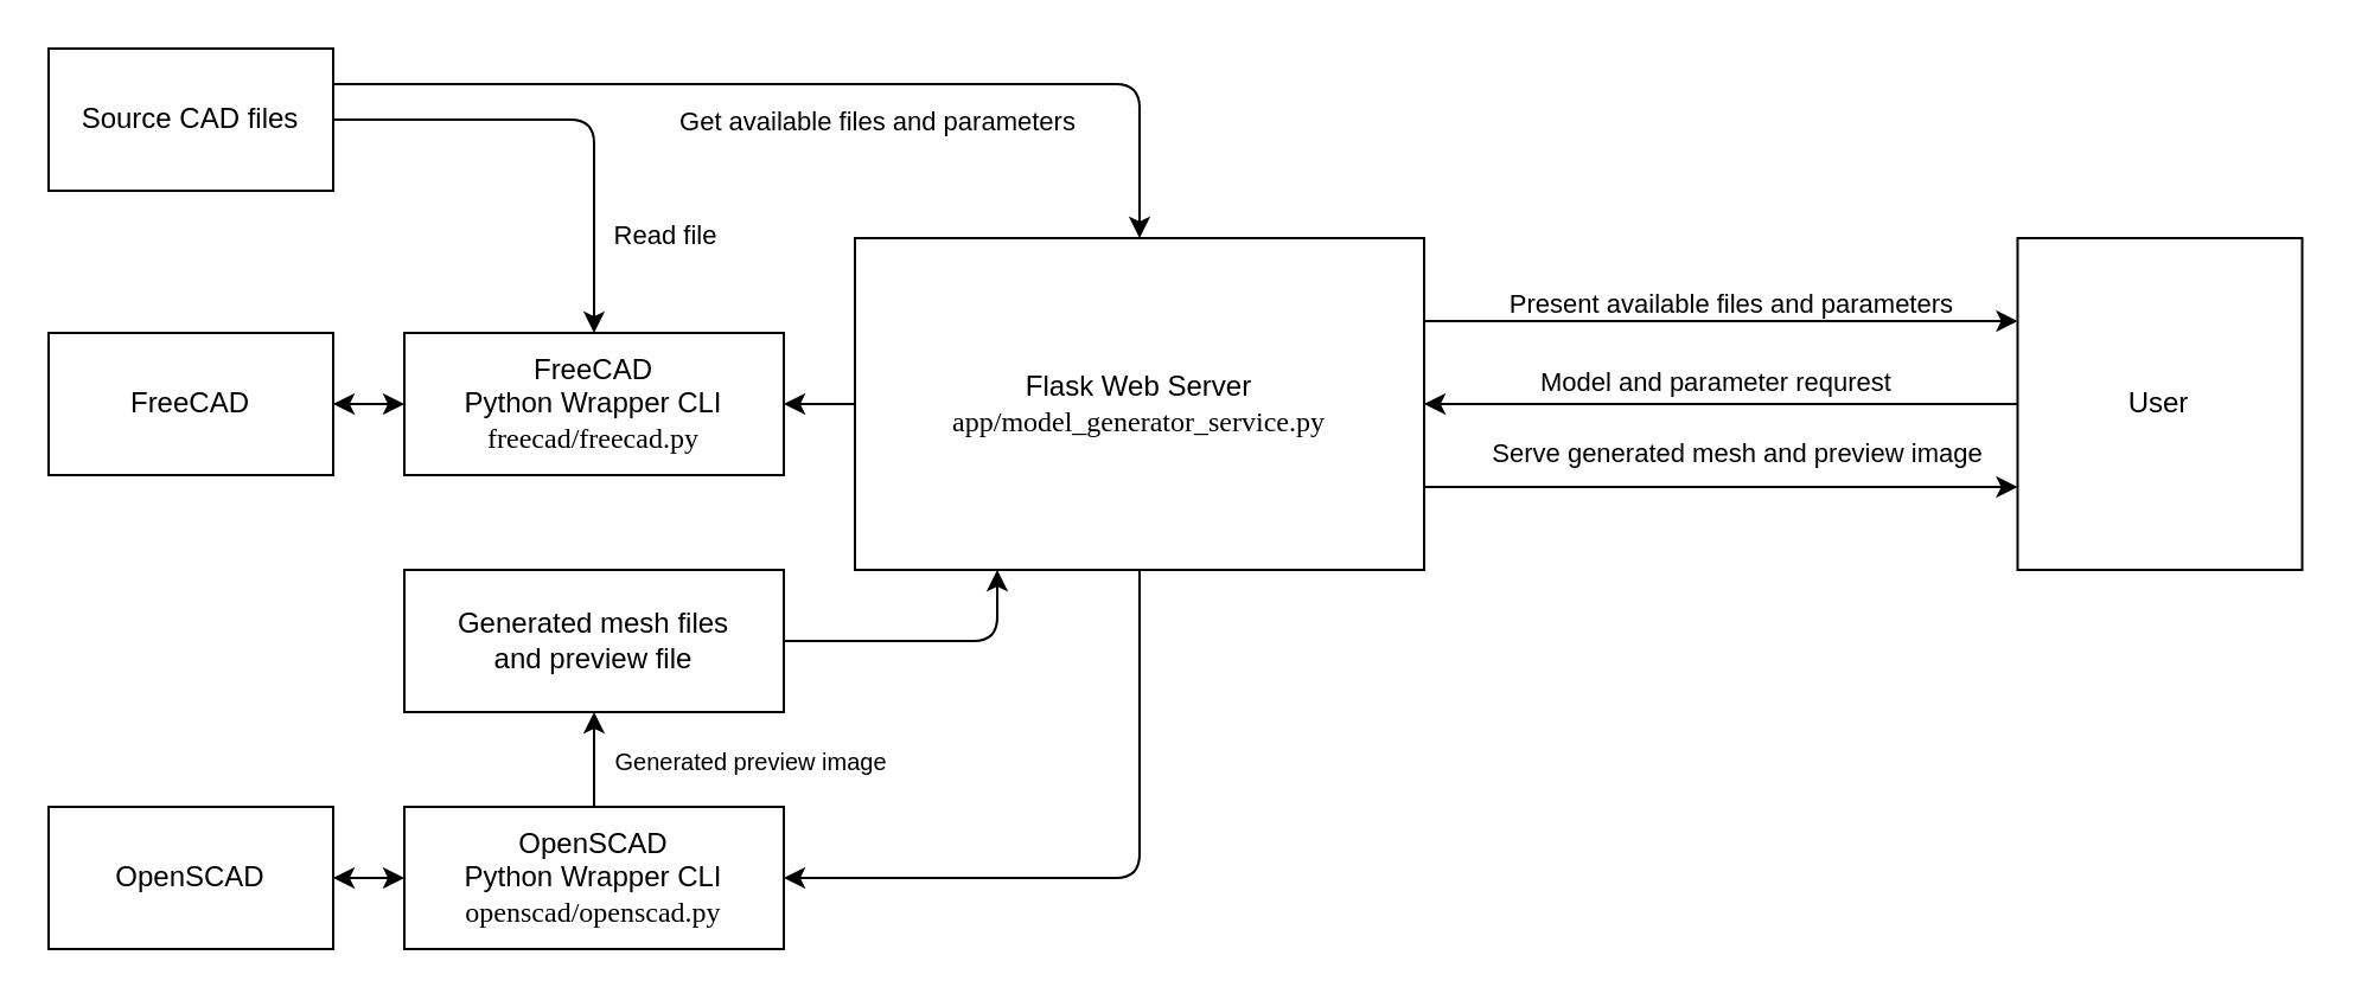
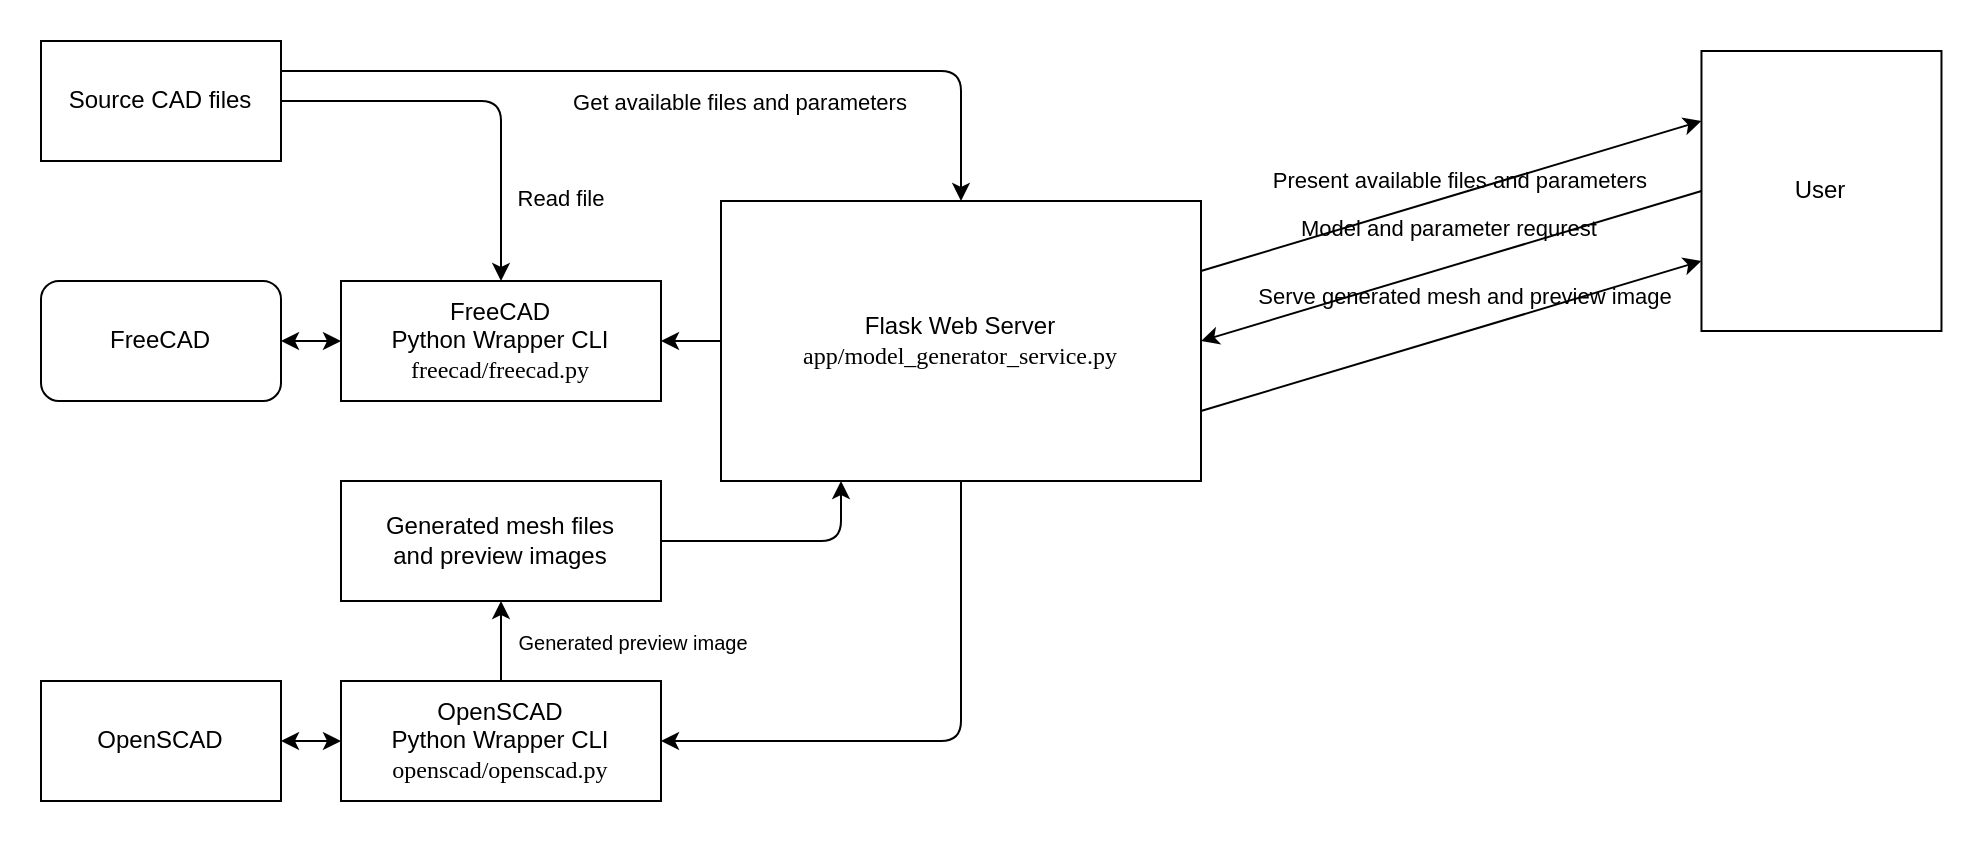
  <mxCell id="0" />
  <mxCell id="1" parent="0" />
- <mxCell id="2" value="FreeCAD" style="rounded=0;whiteSpace=wrap;html=1;labelBackgroundColor=none;fillColor=#FFFFFF;fontColor=#000000;strokeColor=#000000;" vertex="1" parent="1"><mxGeometry x="20" y="140" width="120" height="60" as="geometry" /></mxCell>
+ <mxCell id="2" value="FreeCAD" style="whiteSpace=wrap;html=1;labelBackgroundColor=none;fillColor=#FFFFFF;fontColor=#000000;strokeColor=#000000;rounded=1;" vertex="1" parent="1"><mxGeometry x="20" y="140" width="120" height="60" as="geometry" /></mxCell>
  <mxCell id="3" style="edgeStyle=none;html=1;exitX=0;exitY=0.5;exitDx=0;exitDy=0;entryX=1;entryY=0.5;entryDx=0;entryDy=0;startArrow=classic;startFill=1;labelBackgroundColor=none;fontColor=#000000;strokeColor=#000000;" edge="1" parent="1" source="4" target="2"><mxGeometry relative="1" as="geometry" /></mxCell>
  <mxCell id="4" value="FreeCAD&lt;br&gt;Python Wrapper CLI&lt;br&gt;&lt;font face=&quot;Lucida Console&quot;&gt;freecad/freecad.py&lt;/font&gt;" style="rounded=0;whiteSpace=wrap;html=1;labelBackgroundColor=none;fillColor=#FFFFFF;fontColor=#000000;strokeColor=#000000;" vertex="1" parent="1"><mxGeometry x="170" y="140" width="160" height="60" as="geometry" /></mxCell>
  <mxCell id="5" value="Source CAD files" style="rounded=0;whiteSpace=wrap;html=1;fillColor=#FFFFFF;labelBackgroundColor=none;fontColor=#000000;strokeColor=#000000;" vertex="1" parent="1"><mxGeometry x="20" y="20" width="120" height="60" as="geometry" /></mxCell>
  <mxCell id="6" value="" style="endArrow=classic;html=1;entryX=0.5;entryY=0;entryDx=0;entryDy=0;exitX=1;exitY=0.5;exitDx=0;exitDy=0;labelBackgroundColor=none;fontColor=#000000;strokeColor=#000000;" edge="1" parent="1" source="5" target="4"><mxGeometry width="50" height="50" relative="1" as="geometry"><mxPoint x="320" y="170" as="sourcePoint" /><mxPoint x="370" y="120" as="targetPoint" /><Array as="points"><mxPoint x="250" y="50" /></Array></mxGeometry></mxCell>
  <mxCell id="7" value="OpenSCAD" style="rounded=0;whiteSpace=wrap;html=1;labelBackgroundColor=none;fillColor=#FFFFFF;fontColor=#000000;strokeColor=#000000;" vertex="1" parent="1"><mxGeometry x="20" y="340" width="120" height="60" as="geometry" /></mxCell>
  <mxCell id="8" style="edgeStyle=none;html=1;exitX=0;exitY=0.5;exitDx=0;exitDy=0;entryX=1;entryY=0.5;entryDx=0;entryDy=0;startArrow=classic;startFill=1;labelBackgroundColor=none;fontColor=#000000;strokeColor=#000000;" edge="1" parent="1" source="11" target="7"><mxGeometry relative="1" as="geometry" /></mxCell>
  <mxCell id="9" style="edgeStyle=none;html=1;exitX=0.5;exitY=0;exitDx=0;exitDy=0;entryX=0.5;entryY=1;entryDx=0;entryDy=0;fontSize=11;startArrow=none;startFill=0;endArrow=classic;endFill=1;labelBackgroundColor=none;fontColor=#000000;strokeColor=#000000;" edge="1" parent="1" source="11" target="25"><mxGeometry relative="1" as="geometry" /></mxCell>
  <mxCell id="10" value="Generated preview image" style="edgeLabel;html=1;align=center;verticalAlign=middle;resizable=0;points=[];fontSize=10;fontFamily=Helvetica;fontColor=#000000;labelBackgroundColor=none;" vertex="1" connectable="0" parent="9"><mxGeometry x="0.594" y="2" relative="1" as="geometry"><mxPoint x="67" y="12" as="offset" /></mxGeometry></mxCell>
  <mxCell id="11" value="OpenSCAD&lt;br&gt;Python Wrapper CLI&lt;br&gt;&lt;font face=&quot;Lucida Console&quot;&gt;openscad/openscad.py&lt;/font&gt;" style="rounded=0;whiteSpace=wrap;html=1;labelBackgroundColor=none;fillColor=#FFFFFF;fontColor=#000000;strokeColor=#000000;" vertex="1" parent="1"><mxGeometry x="170" y="340" width="160" height="60" as="geometry" /></mxCell>
  <mxCell id="12" style="edgeStyle=none;html=1;exitX=0;exitY=0.5;exitDx=0;exitDy=0;entryX=1;entryY=0.5;entryDx=0;entryDy=0;labelBackgroundColor=none;strokeColor=#000000;" edge="1" parent="1" source="20" target="4"><mxGeometry relative="1" as="geometry" /></mxCell>
  <mxCell id="13" style="edgeStyle=none;html=1;exitX=0.5;exitY=1;exitDx=0;exitDy=0;entryX=1;entryY=0.5;entryDx=0;entryDy=0;labelBackgroundColor=none;fontColor=#000000;strokeColor=#000000;" edge="1" parent="1" source="20" target="11"><mxGeometry relative="1" as="geometry"><Array as="points"><mxPoint x="480" y="370" /></Array></mxGeometry></mxCell>
  <mxCell id="14" style="edgeStyle=none;html=1;exitX=1;exitY=0.25;exitDx=0;exitDy=0;entryX=0.5;entryY=0;entryDx=0;entryDy=0;fontSize=21;labelBackgroundColor=none;fontColor=#000000;strokeColor=#000000;" edge="1" parent="1" source="5" target="20"><mxGeometry relative="1" as="geometry"><Array as="points"><mxPoint x="480" y="35" /></Array></mxGeometry></mxCell>
  <mxCell id="15" value="Get available files and parameters&amp;nbsp;" style="edgeLabel;html=1;align=center;verticalAlign=middle;resizable=0;points=[];fontSize=11;labelBackgroundColor=none;fontColor=#000000;" vertex="1" connectable="0" parent="14"><mxGeometry x="0.168" y="-1" relative="1" as="geometry"><mxPoint x="-7" y="14" as="offset" /></mxGeometry></mxCell>
  <mxCell id="16" style="edgeStyle=none;html=1;exitX=0;exitY=0.5;exitDx=0;exitDy=0;fontSize=11;entryX=1;entryY=0.5;entryDx=0;entryDy=0;labelBackgroundColor=none;fontColor=#000000;strokeColor=#000000;" edge="1" parent="1" source="23" target="20"><mxGeometry relative="1" as="geometry" /></mxCell>
  <mxCell id="17" value="&lt;span style=&quot;font-family: Helvetica; font-size: 11px;&quot;&gt;Model and parameter requrest&lt;/span&gt;" style="edgeLabel;html=1;align=center;verticalAlign=middle;resizable=0;points=[];fontSize=10;fontFamily=Lucida Console;labelBackgroundColor=none;fontColor=#000000;" vertex="1" connectable="0" parent="16"><mxGeometry x="-0.233" y="2" relative="1" as="geometry"><mxPoint x="-32" y="-12" as="offset" /></mxGeometry></mxCell>
  <mxCell id="18" style="edgeStyle=none;html=1;exitX=1;exitY=0.75;exitDx=0;exitDy=0;entryX=0;entryY=0.75;entryDx=0;entryDy=0;fontSize=11;startArrow=none;startFill=0;endArrow=classic;endFill=1;labelBackgroundColor=none;fontColor=#000000;strokeColor=#000000;" edge="1" parent="1" source="20" target="23"><mxGeometry relative="1" as="geometry" /></mxCell>
  <mxCell id="19" value="&lt;span style=&quot;font-family: Helvetica; font-size: 11px;&quot;&gt;Serve generated mesh and preview image&lt;/span&gt;" style="edgeLabel;html=1;align=center;verticalAlign=middle;resizable=0;points=[];fontSize=10;fontFamily=Lucida Console;labelBackgroundColor=none;fontColor=#000000;" vertex="1" connectable="0" parent="18"><mxGeometry x="0.129" y="-3" relative="1" as="geometry"><mxPoint x="-10" y="-18" as="offset" /></mxGeometry></mxCell>
  <mxCell id="20" value="Flask Web Server&lt;br&gt;&lt;font face=&quot;Lucida Console&quot;&gt;app/model_generator_service.py&lt;/font&gt;" style="rounded=0;whiteSpace=wrap;html=1;labelBackgroundColor=none;fillColor=#FFFFFF;fontColor=#000000;strokeColor=#000000;" vertex="1" parent="1"><mxGeometry x="360" y="100" width="240" height="140" as="geometry" /></mxCell>
  <mxCell id="21" style="edgeStyle=none;html=1;fontSize=21;entryX=0;entryY=0.25;entryDx=0;entryDy=0;exitX=1;exitY=0.25;exitDx=0;exitDy=0;labelBackgroundColor=none;fontColor=#000000;strokeColor=#000000;" edge="1" parent="1" source="20" target="23"><mxGeometry relative="1" as="geometry"><mxPoint x="420" y="155" as="sourcePoint" /><mxPoint x="580" y="100" as="targetPoint" /></mxGeometry></mxCell>
  <mxCell id="22" value="&lt;span style=&quot;font-family: Helvetica; font-size: 11px;&quot;&gt;Present available files and parameters&amp;nbsp;&lt;/span&gt;" style="edgeLabel;html=1;align=center;verticalAlign=middle;resizable=0;points=[];fontSize=10;fontFamily=Lucida Console;labelBackgroundColor=none;fontColor=#000000;" vertex="1" connectable="0" parent="21"><mxGeometry relative="1" as="geometry"><mxPoint x="5" y="-8" as="offset" /></mxGeometry></mxCell>
- <mxCell id="23" value="User" style="rounded=0;whiteSpace=wrap;html=1;labelBackgroundColor=none;fillColor=#FFFFFF;fontColor=#000000;strokeColor=#000000;" vertex="1" parent="1"><mxGeometry x="850.24" y="100" width="120" height="140" as="geometry" /></mxCell>
+ <mxCell id="23" value="User" style="rounded=0;whiteSpace=wrap;html=1;labelBackgroundColor=none;fillColor=#FFFFFF;fontColor=#000000;strokeColor=#000000;" vertex="1" parent="1"><mxGeometry x="850.24" y="25" width="120" height="140" as="geometry" /></mxCell>
  <mxCell id="24" style="edgeStyle=none;html=1;exitX=1;exitY=0.5;exitDx=0;exitDy=0;entryX=0.25;entryY=1;entryDx=0;entryDy=0;fontSize=11;startArrow=none;startFill=0;endArrow=classic;endFill=1;labelBackgroundColor=none;fontColor=#000000;strokeColor=#000000;" edge="1" parent="1" source="25" target="20"><mxGeometry relative="1" as="geometry"><Array as="points"><mxPoint x="420" y="270" /></Array></mxGeometry></mxCell>
- <mxCell id="25" value="Generated mesh files&lt;br&gt;and preview file" style="rounded=0;whiteSpace=wrap;html=1;labelBackgroundColor=none;fillColor=#FFFFFF;fontColor=#000000;strokeColor=#000000;" vertex="1" parent="1"><mxGeometry x="170" y="240" width="160" height="60" as="geometry" /></mxCell>
+ <mxCell id="25" value="Generated mesh files&lt;br&gt;and preview images" style="rounded=0;whiteSpace=wrap;html=1;labelBackgroundColor=none;fillColor=#FFFFFF;fontColor=#000000;strokeColor=#000000;" vertex="1" parent="1"><mxGeometry x="170" y="240" width="160" height="60" as="geometry" /></mxCell>
  <mxCell id="26" value="Read file" style="edgeLabel;html=1;align=center;verticalAlign=middle;resizable=0;points=[];fontSize=11;labelBackgroundColor=none;fontColor=#000000;" vertex="1" connectable="0" parent="1"><mxGeometry x="270" y="90" as="geometry"><mxPoint x="9" y="8" as="offset" /></mxGeometry></mxCell>
